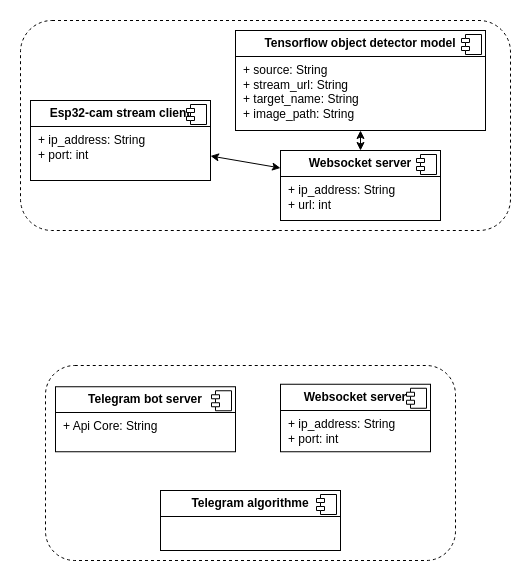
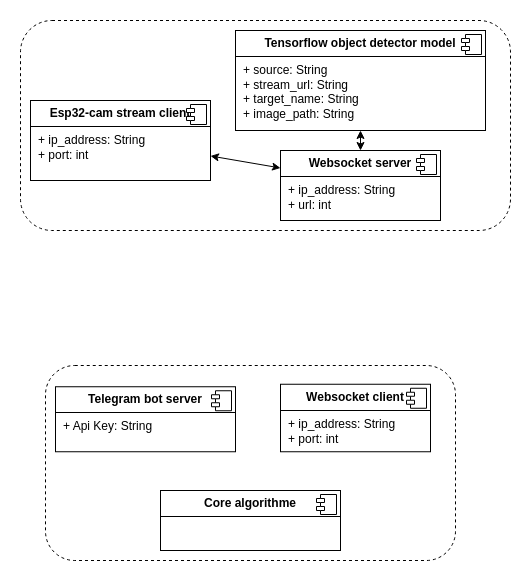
  <mxCell id="0" />
  <mxCell id="1" parent="0" />
  <mxCell id="2" value="" style="rounded=1;whiteSpace=wrap;html=1;dashed=1;" vertex="1" parent="1"><mxGeometry x="45" y="365" width="410" height="195" as="geometry" /></mxCell>
  <mxCell id="3" value="" style="rounded=1;whiteSpace=wrap;html=1;dashed=1;" vertex="1" parent="1"><mxGeometry x="20" y="20" width="490" height="210" as="geometry" /></mxCell>
  <mxCell id="4" value="&lt;p style=&quot;margin:0px;margin-top:6px;text-align:center;&quot;&gt;&lt;b&gt;Websocket server&lt;/b&gt;&lt;/p&gt;&lt;hr size=&quot;1&quot; style=&quot;border-style:solid;&quot;&gt;&lt;p style=&quot;margin:0px;margin-left:8px;&quot;&gt;+ ip_address: String&lt;br&gt;+ url: int&lt;/p&gt;" style="align=left;overflow=fill;html=1;dropTarget=0;whiteSpace=wrap;" vertex="1" parent="1"><mxGeometry x="280" y="150" width="160" height="70" as="geometry" /></mxCell>
  <mxCell id="5" value="" style="shape=component;jettyWidth=8;jettyHeight=4;" vertex="1" parent="4"><mxGeometry x="1" width="20" height="20" relative="1" as="geometry"><mxPoint x="-24" y="4" as="offset" /></mxGeometry></mxCell>
  <mxCell id="6" value="&lt;p style=&quot;margin:0px;margin-top:6px;text-align:center;&quot;&gt;&lt;b&gt;Tensorflow object detector model&lt;/b&gt;&lt;/p&gt;&lt;hr size=&quot;1&quot; style=&quot;border-style:solid;&quot;&gt;&lt;p style=&quot;margin:0px;margin-left:8px;&quot;&gt;+ source: String&lt;br&gt;+ stream_url: String&lt;/p&gt;&lt;p style=&quot;margin:0px;margin-left:8px;&quot;&gt;+ target_name: String&lt;/p&gt;&lt;p style=&quot;margin:0px;margin-left:8px;&quot;&gt;+ image_path: String&lt;/p&gt;" style="align=left;overflow=fill;html=1;dropTarget=0;whiteSpace=wrap;" vertex="1" parent="1"><mxGeometry x="235" y="30" width="250" height="100" as="geometry" /></mxCell>
  <mxCell id="7" value="" style="shape=component;jettyWidth=8;jettyHeight=4;" vertex="1" parent="6"><mxGeometry x="1" width="20" height="20" relative="1" as="geometry"><mxPoint x="-24" y="4" as="offset" /></mxGeometry></mxCell>
  <mxCell id="8" value="&lt;p style=&quot;margin:0px;margin-top:6px;text-align:center;&quot;&gt;&lt;b&gt;Esp32-cam stream client&lt;/b&gt;&lt;/p&gt;&lt;hr size=&quot;1&quot; style=&quot;border-style:solid;&quot;&gt;&lt;p style=&quot;margin:0px;margin-left:8px;&quot;&gt;+ ip_address: String&lt;br&gt;+ port: int&lt;/p&gt;" style="align=left;overflow=fill;html=1;dropTarget=0;whiteSpace=wrap;" vertex="1" parent="1"><mxGeometry x="30" y="100" width="180" height="80" as="geometry" /></mxCell>
  <mxCell id="9" value="" style="shape=component;jettyWidth=8;jettyHeight=4;" vertex="1" parent="8"><mxGeometry x="1" width="20" height="20" relative="1" as="geometry"><mxPoint x="-24" y="4" as="offset" /></mxGeometry></mxCell>
- <mxCell id="10" value="&lt;p style=&quot;margin:0px;margin-top:6px;text-align:center;&quot;&gt;&lt;b&gt;Websocket server&lt;/b&gt;&lt;/p&gt;&lt;hr size=&quot;1&quot; style=&quot;border-style:solid;&quot;&gt;&lt;p style=&quot;margin:0px;margin-left:8px;&quot;&gt;+ ip_address: String&lt;br&gt;+ port: int&lt;/p&gt;" style="align=left;overflow=fill;html=1;dropTarget=0;whiteSpace=wrap;" vertex="1" parent="1"><mxGeometry x="280" y="383.75" width="150" height="67.5" as="geometry" /></mxCell>
+ <mxCell id="10" value="&lt;p style=&quot;margin:0px;margin-top:6px;text-align:center;&quot;&gt;&lt;b&gt;Websocket client&lt;/b&gt;&lt;/p&gt;&lt;hr size=&quot;1&quot; style=&quot;border-style:solid;&quot;&gt;&lt;p style=&quot;margin:0px;margin-left:8px;&quot;&gt;+ ip_address: String&lt;br&gt;+ port: int&lt;/p&gt;" style="align=left;overflow=fill;html=1;dropTarget=0;whiteSpace=wrap;" vertex="1" parent="1"><mxGeometry x="280" y="383.75" width="150" height="67.5" as="geometry" /></mxCell>
  <mxCell id="11" value="" style="shape=component;jettyWidth=8;jettyHeight=4;" vertex="1" parent="10"><mxGeometry x="1" width="20" height="20" relative="1" as="geometry"><mxPoint x="-24" y="4" as="offset" /></mxGeometry></mxCell>
- <mxCell id="12" value="&lt;p style=&quot;margin:0px;margin-top:6px;text-align:center;&quot;&gt;&lt;b&gt;Telegram bot server&lt;/b&gt;&lt;/p&gt;&lt;hr size=&quot;1&quot; style=&quot;border-style:solid;&quot;&gt;&lt;p style=&quot;margin:0px;margin-left:8px;&quot;&gt;+ Api Core: String&lt;br&gt;&lt;/p&gt;" style="align=left;overflow=fill;html=1;dropTarget=0;whiteSpace=wrap;" vertex="1" parent="1"><mxGeometry x="55" y="386.25" width="180" height="65" as="geometry" /></mxCell>
+ <mxCell id="12" value="&lt;p style=&quot;margin:0px;margin-top:6px;text-align:center;&quot;&gt;&lt;b&gt;Telegram bot server&lt;/b&gt;&lt;/p&gt;&lt;hr size=&quot;1&quot; style=&quot;border-style:solid;&quot;&gt;&lt;p style=&quot;margin:0px;margin-left:8px;&quot;&gt;+ Api Key: String&lt;br&gt;&lt;/p&gt;" style="align=left;overflow=fill;html=1;dropTarget=0;whiteSpace=wrap;" vertex="1" parent="1"><mxGeometry x="55" y="386.25" width="180" height="65" as="geometry" /></mxCell>
  <mxCell id="13" value="" style="shape=component;jettyWidth=8;jettyHeight=4;" vertex="1" parent="12"><mxGeometry x="1" width="20" height="20" relative="1" as="geometry"><mxPoint x="-24" y="4" as="offset" /></mxGeometry></mxCell>
- <mxCell id="14" value="&lt;p style=&quot;margin:0px;margin-top:6px;text-align:center;&quot;&gt;&lt;b&gt;Telegram algorithme&lt;/b&gt;&lt;/p&gt;&lt;hr size=&quot;1&quot; style=&quot;border-style:solid;&quot;&gt;&lt;p style=&quot;margin:0px;margin-left:8px;&quot;&gt;&lt;br&gt;&lt;br&gt;&lt;/p&gt;" style="align=left;overflow=fill;html=1;dropTarget=0;whiteSpace=wrap;" vertex="1" parent="1"><mxGeometry x="160" y="490" width="180" height="60" as="geometry" /></mxCell>
+ <mxCell id="14" value="&lt;p style=&quot;margin:0px;margin-top:6px;text-align:center;&quot;&gt;&lt;b&gt;Core algorithme&lt;/b&gt;&lt;/p&gt;&lt;hr size=&quot;1&quot; style=&quot;border-style:solid;&quot;&gt;&lt;p style=&quot;margin:0px;margin-left:8px;&quot;&gt;&lt;br&gt;&lt;br&gt;&lt;/p&gt;" style="align=left;overflow=fill;html=1;dropTarget=0;whiteSpace=wrap;" vertex="1" parent="1"><mxGeometry x="160" y="490" width="180" height="60" as="geometry" /></mxCell>
  <mxCell id="15" value="" style="shape=component;jettyWidth=8;jettyHeight=4;" vertex="1" parent="14"><mxGeometry x="1" width="20" height="20" relative="1" as="geometry"><mxPoint x="-24" y="4" as="offset" /></mxGeometry></mxCell>
  <mxCell id="16" value="" style="endArrow=classic;startArrow=classic;html=1;rounded=0;exitX=0;exitY=0.25;exitDx=0;exitDy=0;" edge="1" parent="1" source="4" target="8"><mxGeometry width="50" height="50" relative="1" as="geometry"><mxPoint x="210" y="220" as="sourcePoint" /><mxPoint x="260" y="161" as="targetPoint" /></mxGeometry></mxCell>
  <mxCell id="17" value="" style="endArrow=classic;startArrow=classic;html=1;rounded=0;" edge="1" parent="1" source="4" target="6"><mxGeometry width="50" height="50" relative="1" as="geometry"><mxPoint x="290" y="178" as="sourcePoint" /><mxPoint x="220" y="165" as="targetPoint" /></mxGeometry></mxCell>
